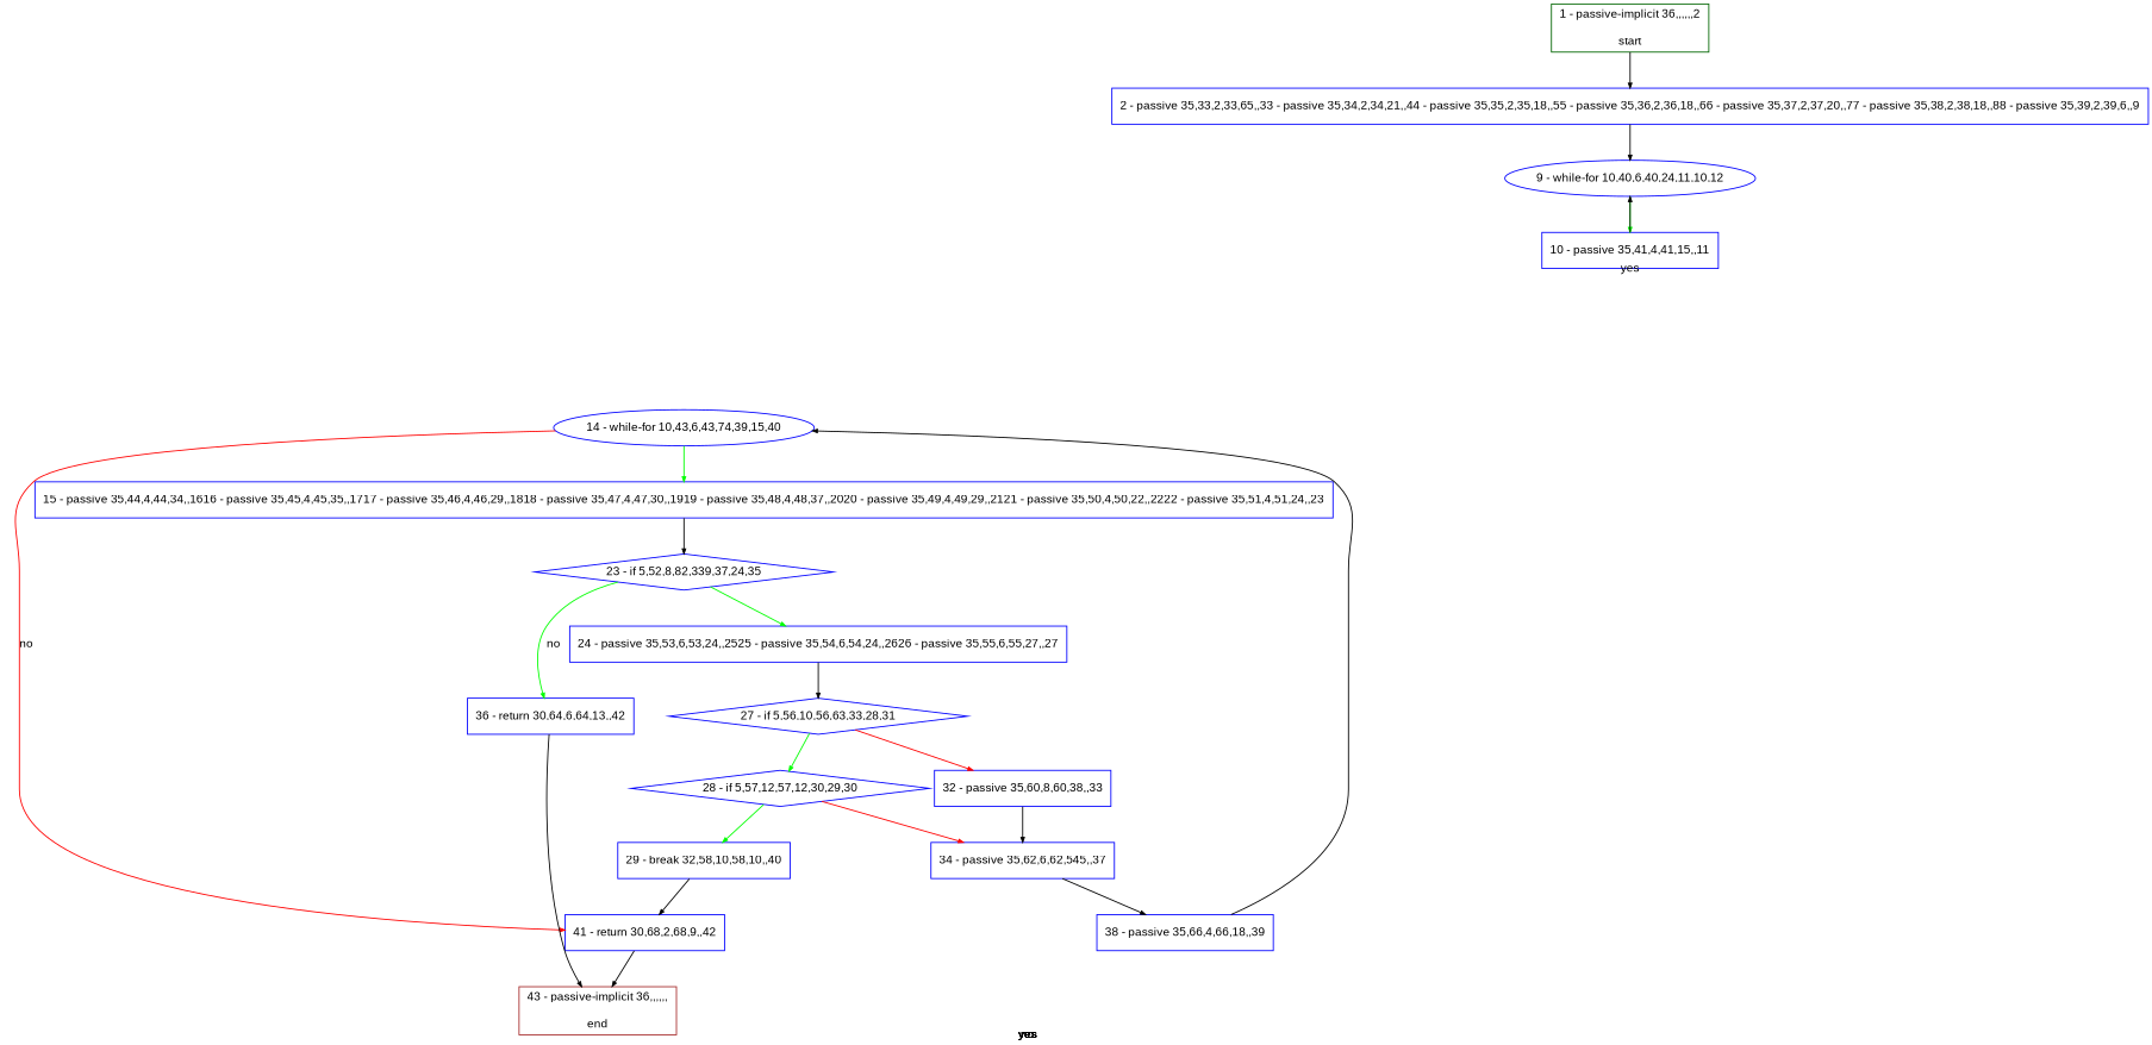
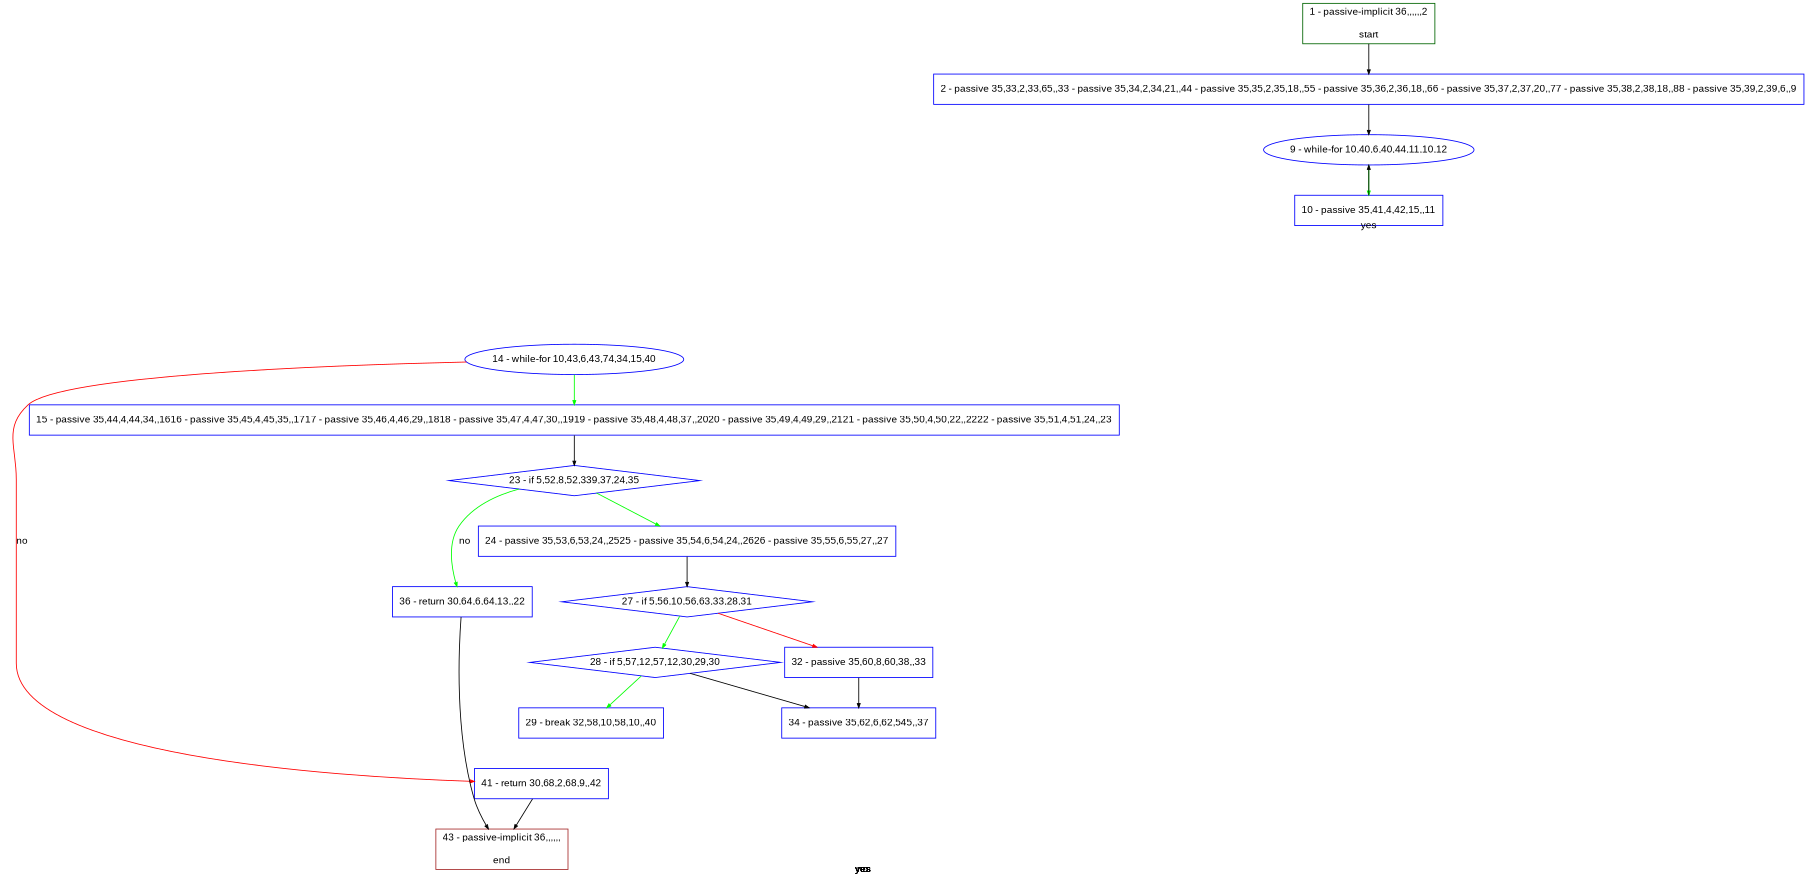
  digraph {
    bgcolor=white
    compound=true
    fillcolor="#FFFFCC"
    fontname=Arial
    fontsize=12
    pack=true
    packmode=clust
    style="rounded,filled"
    node [color="#0000ff" compound=true fillcolor="#ffffff" fixedsize=false fontname=Arial fontsize=12 node_initialized=no shape=box style=filled]
    edge [arrowhead=normal arrowsize=0.5 arrowtail=none color="#000000" compound=true dir=forward fontcolor=black fontname=Arial fontsize=12]
    n1 [label="2 - passive 35,33,2,33,65,,33 - passive 35,34,2,34,21,,44 - passive 35,35,2,35,18,,55 - passive 35,36,2,36,18,,66 - passive 35,37,2,37,20,,77 - passive 35,38,2,38,18,,88 - passive 35,39,2,39,6,,9"]
-   n2 [label="9 - while-for 10,40,6,40,24,11,10,12" shape=oval]
-   n3 [label="10 - passive 35,41,4,41,15,,11"]
+   n2 [label="9 - while-for 10,40,6,40,44,11,10,12" shape=oval]
+   n3 [label="10 - passive 35,41,4,42,15,,11"]
    n4 [color="#006400" label="1 - passive-implicit 36,,,,,,2\n\nstart"]
-   n5 [label="14 - while-for 10,43,6,43,74,39,15,40" shape=oval]
+   n5 [label="14 - while-for 10,43,6,43,74,34,15,40" shape=oval]
    n6 [label="15 - passive 35,44,4,44,34,,1616 - passive 35,45,4,45,35,,1717 - passive 35,46,4,46,29,,1818 - passive 35,47,4,47,30,,1919 - passive 35,48,4,48,37,,2020 - passive 35,49,4,49,29,,2121 - passive 35,50,4,50,22,,2222 - passive 35,51,4,51,24,,23"]
    n7 [label="41 - return 30,68,2,68,9,,42"]
-   n8 [label="23 - if 5,52,8,82,339,37,24,35" shape=diamond]
+   n8 [label="23 - if 5,52,8,52,339,37,24,35" shape=diamond]
    n9 [color="#a52a2a" label="43 - passive-implicit 36,,,,,,\n\nend"]
    n10 [label="24 - passive 35,53,6,53,24,,2525 - passive 35,54,6,54,24,,2626 - passive 35,55,6,55,27,,27"]
-   n11 [label="36 - return 30,64,6,64,13,,42"]
+   n11 [label="36 - return 30,64,6,64,13,,22"]
    n12 [label="27 - if 5,56,10,56,63,33,28,31" shape=diamond]
    n13 [label="28 - if 5,57,12,57,12,30,29,30" shape=diamond]
    n14 [label="32 - passive 35,60,8,60,38,,33"]
    n15 [label="29 - break 32,58,10,58,10,,40"]
    n16 [label="34 - passive 35,62,6,62,545,,37"]
-   n17 [label="38 - passive 35,66,4,66,18,,39"]
    n1 -> n2
    n2 -> n3 [color="#00ff00" label=yes]
    n3 -> n2
    n4 -> n1
    n5 -> n6 [color="#00ff00" label=yes]
    n5 -> n7 [color="#ff0000" label=no]
    n6 -> n8
    n7 -> n9
    n8 -> n10 [color="#00ff00" label=yes]
    n8 -> n11 [color="#00ff00" label=no]
    n10 -> n12
    n11 -> n9
    n12 -> n13 [color="#00ff00" label=yes]
    n12 -> n14 [color="#ff0000" label=no]
    n13 -> n15 [color="#00ff00" label=yes]
-   n13 -> n16 [color="#ff0000" label=no]
+   n13 -> n16 [label=no]
    n14 -> n16
-   n15 -> n7
-   n16 -> n17
-   n17 -> n5
  }
